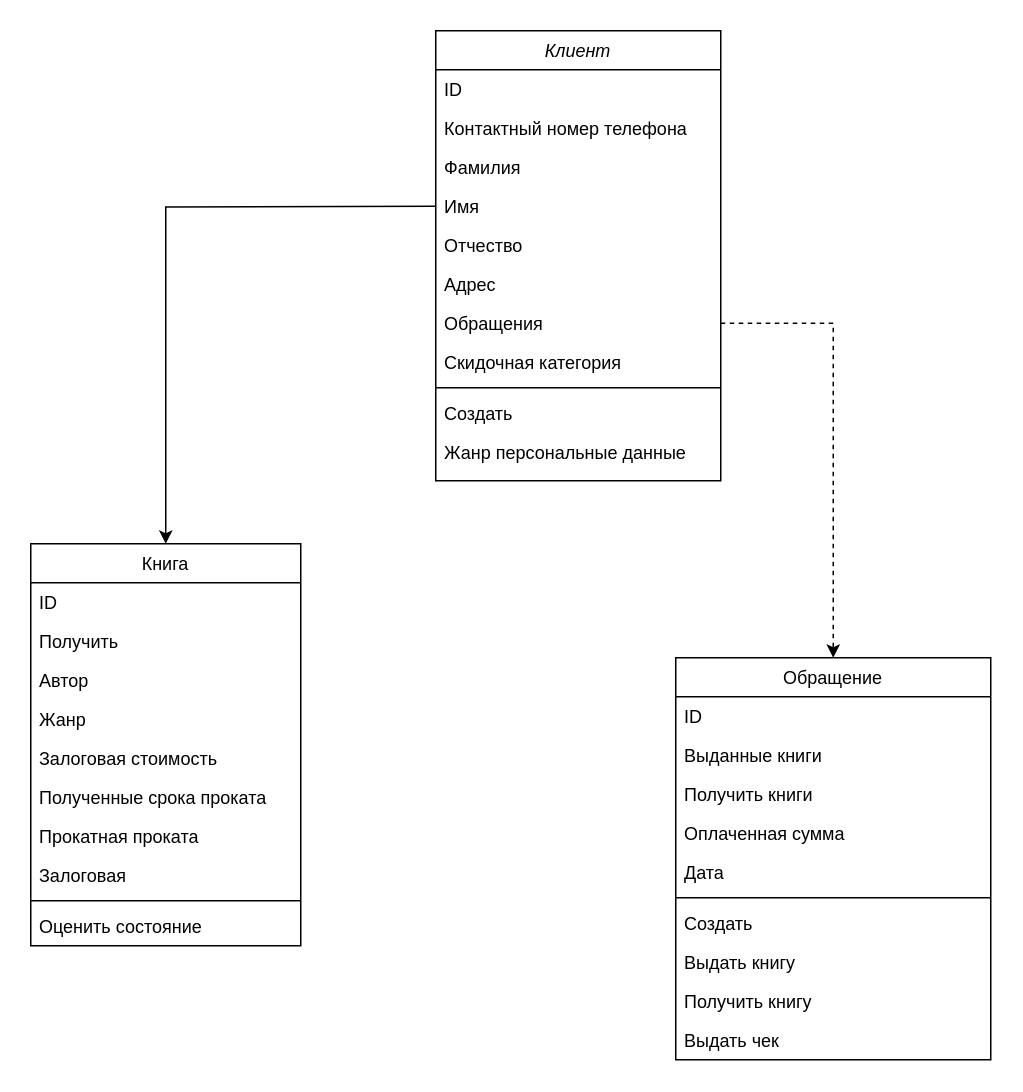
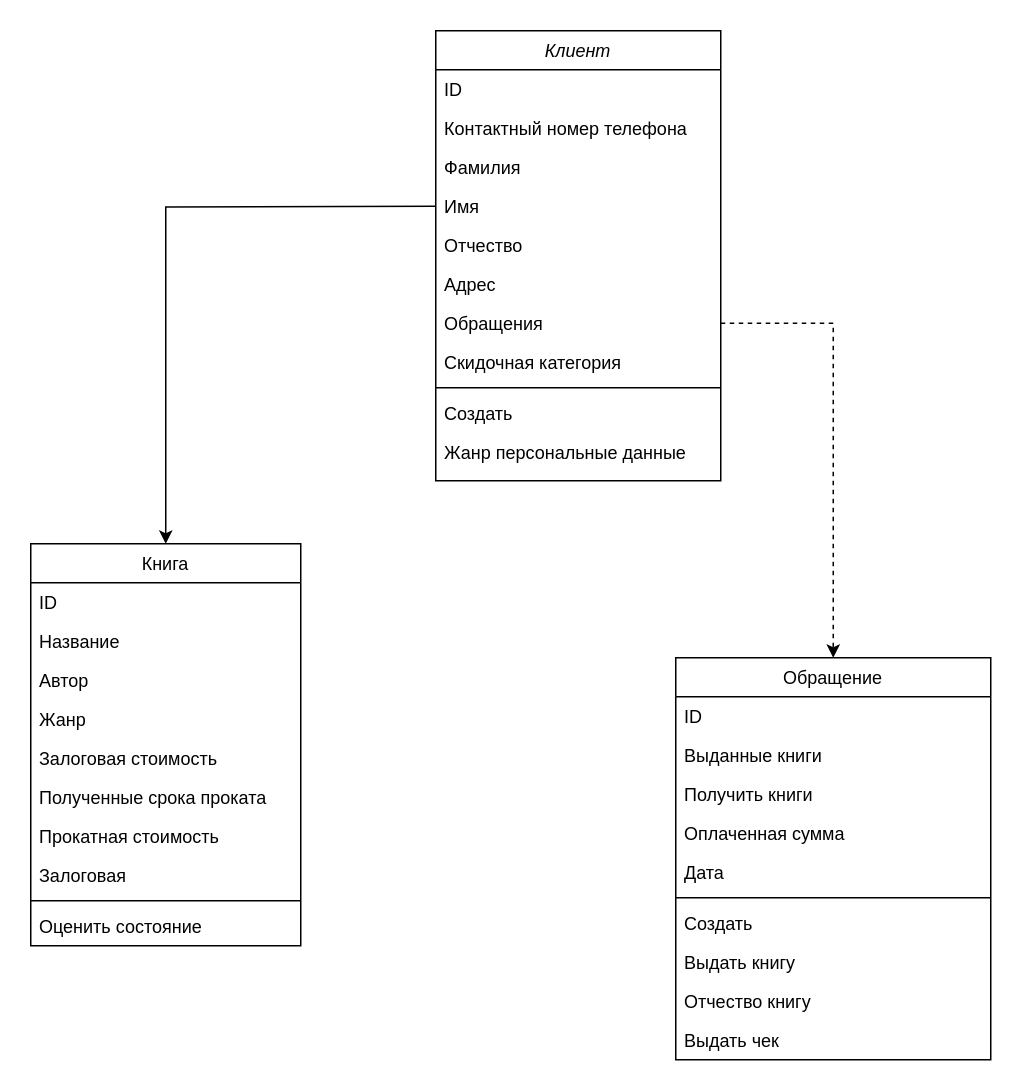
  <mxCell id="0" />
  <mxCell id="1" parent="0" />
  <mxCell id="2" value="Клиент" style="swimlane;fontStyle=2;align=center;verticalAlign=top;childLayout=stackLayout;horizontal=1;startSize=26;horizontalStack=0;resizeParent=1;resizeLast=0;collapsible=1;marginBottom=0;rounded=0;shadow=0;strokeWidth=1;" parent="1" vertex="1"><mxGeometry x="290" y="20" width="190" height="300" as="geometry"><mxRectangle x="230" y="140" width="160" height="26" as="alternateBounds" /></mxGeometry></mxCell>
  <mxCell id="3" value="ID" style="text;align=left;verticalAlign=top;spacingLeft=4;spacingRight=4;overflow=hidden;rotatable=0;points=[[0,0.5],[1,0.5]];portConstraint=eastwest;" parent="2" vertex="1"><mxGeometry y="26" width="190" height="26" as="geometry" /></mxCell>
  <mxCell id="4" value="Контактный номер телефона" style="text;align=left;verticalAlign=top;spacingLeft=4;spacingRight=4;overflow=hidden;rotatable=0;points=[[0,0.5],[1,0.5]];portConstraint=eastwest;rounded=0;shadow=0;html=0;" parent="2" vertex="1"><mxGeometry y="52" width="190" height="26" as="geometry" /></mxCell>
  <mxCell id="5" value="Фамилия" style="text;align=left;verticalAlign=top;spacingLeft=4;spacingRight=4;overflow=hidden;rotatable=0;points=[[0,0.5],[1,0.5]];portConstraint=eastwest;rounded=0;shadow=0;html=0;" vertex="1" parent="2"><mxGeometry y="78" width="190" height="26" as="geometry" /></mxCell>
  <mxCell id="6" value="Имя" style="text;align=left;verticalAlign=top;spacingLeft=4;spacingRight=4;overflow=hidden;rotatable=0;points=[[0,0.5],[1,0.5]];portConstraint=eastwest;rounded=0;shadow=0;html=0;" vertex="1" parent="2"><mxGeometry y="104" width="190" height="26" as="geometry" /></mxCell>
  <mxCell id="7" value="Отчество" style="text;align=left;verticalAlign=top;spacingLeft=4;spacingRight=4;overflow=hidden;rotatable=0;points=[[0,0.5],[1,0.5]];portConstraint=eastwest;rounded=0;shadow=0;html=0;" vertex="1" parent="2"><mxGeometry y="130" width="190" height="26" as="geometry" /></mxCell>
  <mxCell id="8" value="Адрес" style="text;align=left;verticalAlign=top;spacingLeft=4;spacingRight=4;overflow=hidden;rotatable=0;points=[[0,0.5],[1,0.5]];portConstraint=eastwest;rounded=0;shadow=0;html=0;" vertex="1" parent="2"><mxGeometry y="156" width="190" height="26" as="geometry" /></mxCell>
  <mxCell id="9" value="Обращения" style="text;align=left;verticalAlign=top;spacingLeft=4;spacingRight=4;overflow=hidden;rotatable=0;points=[[0,0.5],[1,0.5]];portConstraint=eastwest;rounded=0;shadow=0;html=0;" vertex="1" parent="2"><mxGeometry y="182" width="190" height="26" as="geometry" /></mxCell>
  <mxCell id="10" value="Скидочная категория" style="text;align=left;verticalAlign=top;spacingLeft=4;spacingRight=4;overflow=hidden;rotatable=0;points=[[0,0.5],[1,0.5]];portConstraint=eastwest;rounded=0;shadow=0;html=0;" vertex="1" parent="2"><mxGeometry y="208" width="190" height="26" as="geometry" /></mxCell>
  <mxCell id="11" value="" style="line;html=1;strokeWidth=1;align=left;verticalAlign=middle;spacingTop=-1;spacingLeft=3;spacingRight=3;rotatable=0;labelPosition=right;points=[];portConstraint=eastwest;" parent="2" vertex="1"><mxGeometry y="234" width="190" height="8" as="geometry" /></mxCell>
  <mxCell id="12" value="Создать" style="text;align=left;verticalAlign=top;spacingLeft=4;spacingRight=4;overflow=hidden;rotatable=0;points=[[0,0.5],[1,0.5]];portConstraint=eastwest;" vertex="1" parent="2"><mxGeometry y="242" width="190" height="26" as="geometry" /></mxCell>
  <mxCell id="13" value="Жанр персональные данные" style="text;align=left;verticalAlign=top;spacingLeft=4;spacingRight=4;overflow=hidden;rotatable=0;points=[[0,0.5],[1,0.5]];portConstraint=eastwest;" parent="2" vertex="1"><mxGeometry y="268" width="190" height="26" as="geometry" /></mxCell>
  <mxCell id="14" value="Книга" style="swimlane;fontStyle=0;align=center;verticalAlign=top;childLayout=stackLayout;horizontal=1;startSize=26;horizontalStack=0;resizeParent=1;resizeLast=0;collapsible=1;marginBottom=0;rounded=0;shadow=0;strokeWidth=1;" parent="1" vertex="1"><mxGeometry x="20" y="362" width="180" height="268" as="geometry"><mxRectangle x="130" y="380" width="160" height="26" as="alternateBounds" /></mxGeometry></mxCell>
  <mxCell id="15" value="ID" style="text;align=left;verticalAlign=top;spacingLeft=4;spacingRight=4;overflow=hidden;rotatable=0;points=[[0,0.5],[1,0.5]];portConstraint=eastwest;" vertex="1" parent="14"><mxGeometry y="26" width="180" height="26" as="geometry" /></mxCell>
- <mxCell id="16" value="Получить" style="text;align=left;verticalAlign=top;spacingLeft=4;spacingRight=4;overflow=hidden;rotatable=0;points=[[0,0.5],[1,0.5]];portConstraint=eastwest;" parent="14" vertex="1"><mxGeometry y="52" width="180" height="26" as="geometry" /></mxCell>
+ <mxCell id="16" value="Название" style="text;align=left;verticalAlign=top;spacingLeft=4;spacingRight=4;overflow=hidden;rotatable=0;points=[[0,0.5],[1,0.5]];portConstraint=eastwest;" parent="14" vertex="1"><mxGeometry y="52" width="180" height="26" as="geometry" /></mxCell>
  <mxCell id="17" value="Автор" style="text;align=left;verticalAlign=top;spacingLeft=4;spacingRight=4;overflow=hidden;rotatable=0;points=[[0,0.5],[1,0.5]];portConstraint=eastwest;rounded=0;shadow=0;html=0;" parent="14" vertex="1"><mxGeometry y="78" width="180" height="26" as="geometry" /></mxCell>
  <mxCell id="18" value="Жанр" style="text;align=left;verticalAlign=top;spacingLeft=4;spacingRight=4;overflow=hidden;rotatable=0;points=[[0,0.5],[1,0.5]];portConstraint=eastwest;rounded=0;shadow=0;html=0;" vertex="1" parent="14"><mxGeometry y="104" width="180" height="26" as="geometry" /></mxCell>
  <mxCell id="19" value="Залоговая стоимость" style="text;align=left;verticalAlign=top;spacingLeft=4;spacingRight=4;overflow=hidden;rotatable=0;points=[[0,0.5],[1,0.5]];portConstraint=eastwest;rounded=0;shadow=0;html=0;" vertex="1" parent="14"><mxGeometry y="130" width="180" height="26" as="geometry" /></mxCell>
  <mxCell id="20" value="Полученные срока проката" style="text;align=left;verticalAlign=top;spacingLeft=4;spacingRight=4;overflow=hidden;rotatable=0;points=[[0,0.5],[1,0.5]];portConstraint=eastwest;rounded=0;shadow=0;html=0;" vertex="1" parent="14"><mxGeometry y="156" width="180" height="26" as="geometry" /></mxCell>
- <mxCell id="21" value="Прокатная проката" style="text;align=left;verticalAlign=top;spacingLeft=4;spacingRight=4;overflow=hidden;rotatable=0;points=[[0,0.5],[1,0.5]];portConstraint=eastwest;rounded=0;shadow=0;html=0;" vertex="1" parent="14"><mxGeometry y="182" width="180" height="26" as="geometry" /></mxCell>
+ <mxCell id="21" value="Прокатная стоимость" style="text;align=left;verticalAlign=top;spacingLeft=4;spacingRight=4;overflow=hidden;rotatable=0;points=[[0,0.5],[1,0.5]];portConstraint=eastwest;rounded=0;shadow=0;html=0;" vertex="1" parent="14"><mxGeometry y="182" width="180" height="26" as="geometry" /></mxCell>
  <mxCell id="22" value="Залоговая" style="text;align=left;verticalAlign=top;spacingLeft=4;spacingRight=4;overflow=hidden;rotatable=0;points=[[0,0.5],[1,0.5]];portConstraint=eastwest;rounded=0;shadow=0;html=0;" vertex="1" parent="14"><mxGeometry y="208" width="180" height="26" as="geometry" /></mxCell>
  <mxCell id="23" value="" style="line;html=1;strokeWidth=1;align=left;verticalAlign=middle;spacingTop=-1;spacingLeft=3;spacingRight=3;rotatable=0;labelPosition=right;points=[];portConstraint=eastwest;" parent="14" vertex="1"><mxGeometry y="234" width="180" height="8" as="geometry" /></mxCell>
  <mxCell id="24" value="Оценить состояние" style="text;align=left;verticalAlign=top;spacingLeft=4;spacingRight=4;overflow=hidden;rotatable=0;points=[[0,0.5],[1,0.5]];portConstraint=eastwest;rounded=0;shadow=0;html=0;" vertex="1" parent="14"><mxGeometry y="242" width="180" height="26" as="geometry" /></mxCell>
  <mxCell id="25" value="Обращение" style="swimlane;fontStyle=0;align=center;verticalAlign=top;childLayout=stackLayout;horizontal=1;startSize=26;horizontalStack=0;resizeParent=1;resizeLast=0;collapsible=1;marginBottom=0;rounded=0;shadow=0;strokeWidth=1;" vertex="1" parent="1"><mxGeometry x="450" y="438" width="210" height="268" as="geometry"><mxRectangle x="340" y="380" width="170" height="26" as="alternateBounds" /></mxGeometry></mxCell>
  <mxCell id="26" value="ID" style="text;align=left;verticalAlign=top;spacingLeft=4;spacingRight=4;overflow=hidden;rotatable=0;points=[[0,0.5],[1,0.5]];portConstraint=eastwest;" vertex="1" parent="25"><mxGeometry y="26" width="210" height="26" as="geometry" /></mxCell>
  <mxCell id="27" value="Выданные книги" style="text;align=left;verticalAlign=top;spacingLeft=4;spacingRight=4;overflow=hidden;rotatable=0;points=[[0,0.5],[1,0.5]];portConstraint=eastwest;" vertex="1" parent="25"><mxGeometry y="52" width="210" height="26" as="geometry" /></mxCell>
  <mxCell id="28" value="Получить книги" style="text;align=left;verticalAlign=top;spacingLeft=4;spacingRight=4;overflow=hidden;rotatable=0;points=[[0,0.5],[1,0.5]];portConstraint=eastwest;" vertex="1" parent="25"><mxGeometry y="78" width="210" height="26" as="geometry" /></mxCell>
  <mxCell id="29" value="Оплаченная сумма" style="text;align=left;verticalAlign=top;spacingLeft=4;spacingRight=4;overflow=hidden;rotatable=0;points=[[0,0.5],[1,0.5]];portConstraint=eastwest;" vertex="1" parent="25"><mxGeometry y="104" width="210" height="26" as="geometry" /></mxCell>
  <mxCell id="30" value="Дата" style="text;align=left;verticalAlign=top;spacingLeft=4;spacingRight=4;overflow=hidden;rotatable=0;points=[[0,0.5],[1,0.5]];portConstraint=eastwest;" vertex="1" parent="25"><mxGeometry y="130" width="210" height="26" as="geometry" /></mxCell>
  <mxCell id="31" value="" style="line;html=1;strokeWidth=1;align=left;verticalAlign=middle;spacingTop=-1;spacingLeft=3;spacingRight=3;rotatable=0;labelPosition=right;points=[];portConstraint=eastwest;" vertex="1" parent="25"><mxGeometry y="156" width="210" height="8" as="geometry" /></mxCell>
  <mxCell id="32" value="Создать" style="text;align=left;verticalAlign=top;spacingLeft=4;spacingRight=4;overflow=hidden;rotatable=0;points=[[0,0.5],[1,0.5]];portConstraint=eastwest;" vertex="1" parent="25"><mxGeometry y="164" width="210" height="26" as="geometry" /></mxCell>
  <mxCell id="33" value="Выдать книгу" style="text;align=left;verticalAlign=top;spacingLeft=4;spacingRight=4;overflow=hidden;rotatable=0;points=[[0,0.5],[1,0.5]];portConstraint=eastwest;" vertex="1" parent="25"><mxGeometry y="190" width="210" height="26" as="geometry" /></mxCell>
- <mxCell id="34" value="Получить книгу" style="text;align=left;verticalAlign=top;spacingLeft=4;spacingRight=4;overflow=hidden;rotatable=0;points=[[0,0.5],[1,0.5]];portConstraint=eastwest;" vertex="1" parent="25"><mxGeometry y="216" width="210" height="26" as="geometry" /></mxCell>
+ <mxCell id="34" value="Отчество книгу" style="text;align=left;verticalAlign=top;spacingLeft=4;spacingRight=4;overflow=hidden;rotatable=0;points=[[0,0.5],[1,0.5]];portConstraint=eastwest;" vertex="1" parent="25"><mxGeometry y="216" width="210" height="26" as="geometry" /></mxCell>
  <mxCell id="35" value="Выдать чек" style="text;align=left;verticalAlign=top;spacingLeft=4;spacingRight=4;overflow=hidden;rotatable=0;points=[[0,0.5],[1,0.5]];portConstraint=eastwest;" vertex="1" parent="25"><mxGeometry y="242" width="210" height="26" as="geometry" /></mxCell>
  <mxCell id="36" style="edgeStyle=orthogonalEdgeStyle;rounded=0;orthogonalLoop=1;jettySize=auto;html=1;" edge="1" parent="1" target="14"><mxGeometry relative="1" as="geometry"><mxPoint x="290" y="137" as="sourcePoint" /></mxGeometry></mxCell>
  <mxCell id="37" style="edgeStyle=orthogonalEdgeStyle;rounded=0;orthogonalLoop=1;jettySize=auto;html=1;exitX=1;exitY=0.5;exitDx=0;exitDy=0;dashed=1;" edge="1" parent="1" source="9" target="25"><mxGeometry relative="1" as="geometry" /></mxCell>
